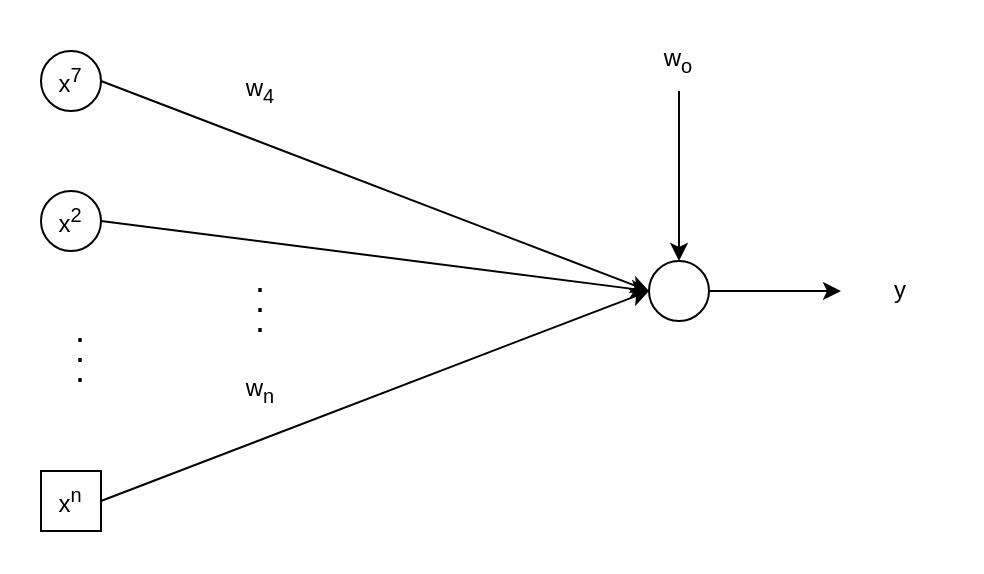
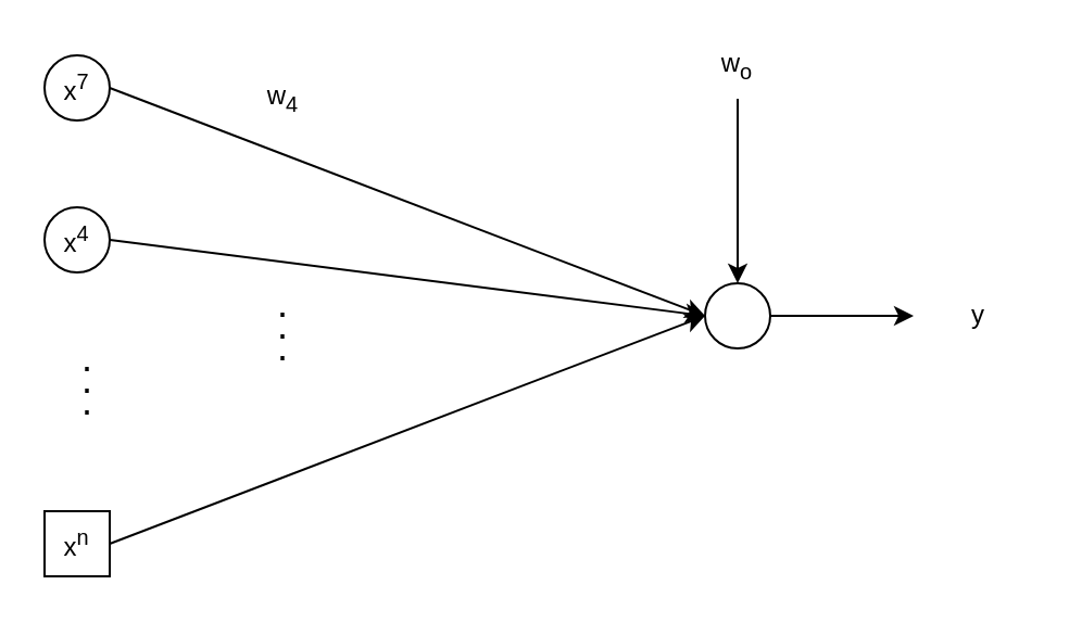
  <mxCell id="0" />
  <mxCell id="1" parent="0" />
  <mxCell id="2" value="x&lt;sup&gt;7&lt;/sup&gt;&lt;br&gt;" style="ellipse;whiteSpace=wrap;html=1;aspect=fixed;" parent="1" vertex="1"><mxGeometry x="20" y="25" width="30" height="30" as="geometry" /></mxCell>
- <mxCell id="3" value="x&lt;sup&gt;2&lt;/sup&gt;&lt;br&gt;" style="ellipse;whiteSpace=wrap;html=1;aspect=fixed;" parent="1" vertex="1"><mxGeometry x="20" y="95" width="30" height="30" as="geometry" /></mxCell>
+ <mxCell id="3" value="x&lt;sup&gt;4&lt;/sup&gt;&lt;br&gt;" style="ellipse;whiteSpace=wrap;html=1;aspect=fixed;" parent="1" vertex="1"><mxGeometry x="20" y="95" width="30" height="30" as="geometry" /></mxCell>
  <mxCell id="4" value="x&lt;sup&gt;n&lt;/sup&gt;&lt;br&gt;" style="whiteSpace=wrap;html=1;aspect=fixed;rounded=0;" parent="1" vertex="1"><mxGeometry x="20" y="235" width="30" height="30" as="geometry" /></mxCell>
  <mxCell id="5" value="" style="ellipse;whiteSpace=wrap;html=1;aspect=fixed;" parent="1" vertex="1"><mxGeometry x="324" y="130" width="30" height="30" as="geometry" /></mxCell>
  <mxCell id="6" value="" style="endArrow=classic;html=1;strokeColor=#000000;entryX=0;entryY=0.5;entryDx=0;entryDy=0;exitX=1;exitY=0.5;exitDx=0;exitDy=0;" parent="1" source="2" target="5" edge="1"><mxGeometry width="50" height="50" relative="1" as="geometry"><mxPoint x="20" y="335" as="sourcePoint" /><mxPoint x="70" y="285" as="targetPoint" /></mxGeometry></mxCell>
  <mxCell id="7" value="" style="endArrow=classic;html=1;strokeColor=#000000;entryX=0;entryY=0.5;entryDx=0;entryDy=0;exitX=1;exitY=0.5;exitDx=0;exitDy=0;" parent="1" source="3" target="5" edge="1"><mxGeometry width="50" height="50" relative="1" as="geometry"><mxPoint x="50" y="77.5" as="sourcePoint" /><mxPoint x="260" y="182.5" as="targetPoint" /></mxGeometry></mxCell>
  <mxCell id="8" value="" style="endArrow=classic;html=1;strokeColor=#000000;exitX=1;exitY=0.5;exitDx=0;exitDy=0;entryX=0;entryY=0.5;entryDx=0;entryDy=0;" parent="1" source="4" target="5" edge="1"><mxGeometry width="50" height="50" relative="1" as="geometry"><mxPoint x="60" y="120" as="sourcePoint" /><mxPoint x="260" y="145" as="targetPoint" /></mxGeometry></mxCell>
  <mxCell id="9" value="" style="endArrow=classic;html=1;strokeColor=#000000;exitX=1;exitY=0.5;exitDx=0;exitDy=0;" parent="1" source="5" edge="1"><mxGeometry width="50" height="50" relative="1" as="geometry"><mxPoint x="20" y="335" as="sourcePoint" /><mxPoint x="420" y="145" as="targetPoint" /></mxGeometry></mxCell>
  <mxCell id="10" value="" style="endArrow=classic;html=1;strokeColor=#000000;entryX=0.5;entryY=0;entryDx=0;entryDy=0;" parent="1" target="5" edge="1"><mxGeometry width="50" height="50" relative="1" as="geometry"><mxPoint x="339" y="45" as="sourcePoint" /><mxPoint x="430" y="155" as="targetPoint" /></mxGeometry></mxCell>
  <mxCell id="11" value="w&lt;sub&gt;o&lt;/sub&gt;" style="text;html=1;strokeColor=none;fillColor=none;align=center;verticalAlign=middle;whiteSpace=wrap;rounded=0;" parent="1" vertex="1"><mxGeometry x="319" y="20" width="40" height="20" as="geometry" /></mxCell>
  <mxCell id="12" value="w&lt;sub&gt;4&lt;/sub&gt;&lt;br&gt;" style="text;html=1;strokeColor=none;fillColor=none;align=center;verticalAlign=middle;whiteSpace=wrap;rounded=0;" parent="1" vertex="1"><mxGeometry x="110" y="35" width="40" height="20" as="geometry" /></mxCell>
- <mxCell id="13" value="w&lt;sub&gt;n&lt;/sub&gt;&lt;br&gt;" style="text;html=1;strokeColor=none;fillColor=none;align=center;verticalAlign=middle;whiteSpace=wrap;rounded=0;" parent="1" vertex="1"><mxGeometry x="110" y="185" width="40" height="20" as="geometry" /></mxCell>
  <mxCell id="14" value="y&lt;br&gt;" style="text;html=1;strokeColor=none;fillColor=none;align=center;verticalAlign=middle;whiteSpace=wrap;rounded=0;" parent="1" vertex="1"><mxGeometry x="430" y="135" width="40" height="20" as="geometry" /></mxCell>
  <mxCell id="15" value="&lt;font style=&quot;font-size: 18px&quot;&gt;.&lt;/font&gt;&lt;br&gt;" style="text;html=1;strokeColor=none;fillColor=none;align=center;verticalAlign=middle;whiteSpace=wrap;rounded=0;" parent="1" vertex="1"><mxGeometry x="20" y="165" width="40" height="20" as="geometry" /></mxCell>
  <mxCell id="16" value="&lt;font style=&quot;font-size: 18px&quot;&gt;.&lt;/font&gt;&lt;br&gt;" style="text;html=1;strokeColor=none;fillColor=none;align=center;verticalAlign=middle;whiteSpace=wrap;rounded=0;" parent="1" vertex="1"><mxGeometry x="20" y="155" width="40" height="20" as="geometry" /></mxCell>
  <mxCell id="17" value="&lt;font style=&quot;font-size: 18px&quot;&gt;.&lt;/font&gt;&lt;br&gt;" style="text;html=1;strokeColor=none;fillColor=none;align=center;verticalAlign=middle;whiteSpace=wrap;rounded=0;" parent="1" vertex="1"><mxGeometry x="20" y="175" width="40" height="20" as="geometry" /></mxCell>
  <mxCell id="18" value="&lt;font style=&quot;font-size: 18px&quot;&gt;.&lt;/font&gt;&lt;br&gt;" style="text;html=1;strokeColor=none;fillColor=none;align=center;verticalAlign=middle;whiteSpace=wrap;rounded=0;" parent="1" vertex="1"><mxGeometry x="110" y="140" width="40" height="20" as="geometry" /></mxCell>
  <mxCell id="19" value="&lt;font style=&quot;font-size: 18px&quot;&gt;.&lt;/font&gt;&lt;br&gt;" style="text;html=1;strokeColor=none;fillColor=none;align=center;verticalAlign=middle;whiteSpace=wrap;rounded=0;" parent="1" vertex="1"><mxGeometry x="110" y="130" width="40" height="20" as="geometry" /></mxCell>
  <mxCell id="20" value="&lt;font style=&quot;font-size: 18px&quot;&gt;.&lt;/font&gt;&lt;br&gt;" style="text;html=1;strokeColor=none;fillColor=none;align=center;verticalAlign=middle;whiteSpace=wrap;rounded=0;" parent="1" vertex="1"><mxGeometry x="110" y="150" width="40" height="20" as="geometry" /></mxCell>
